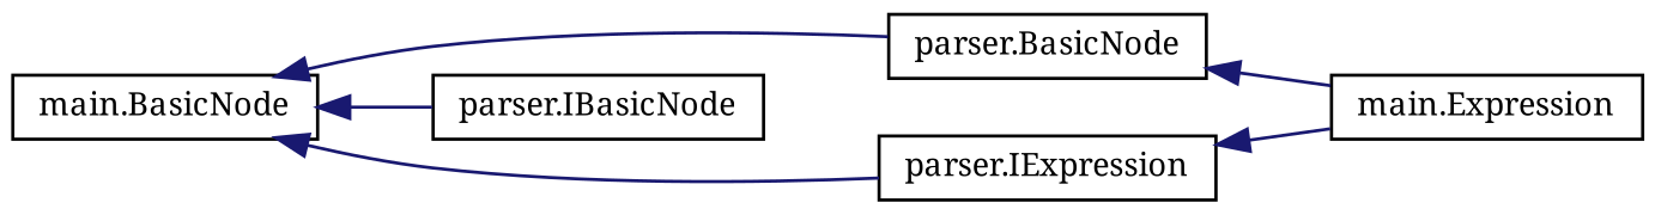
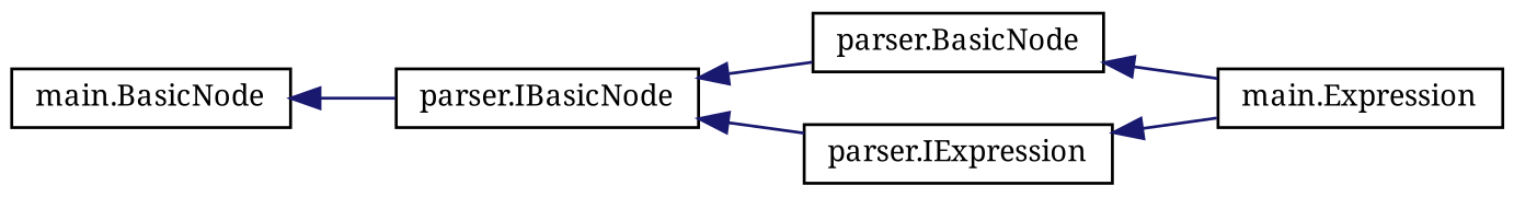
  digraph {
    fontname="Noto Serif"
    rankdir=LR
    node [color=black fillcolor=white fontname="Noto Serif" fontsize=10 shape=record style=filled]
    edge [color=midnightblue dir=back fontname="Noto Serif" fontsize=10 labelfontname=Helvetica labelfontsize=10 style=solid]
    n1 [height=0.2 label="main.Expression" width=0.4]
    n2 [height=0.2 label="parser.BasicNode" width=0.4]
    n3 [height=0.2 label="parser.IBasicNode" width=0.4]
    n4 [height=0.2 label="parser.IExpression" width=0.4]
    n5 [height=0.2 label="main.BasicNode" width=0.4]
    n2 -> n1
-   n5 -> n2
-   n5 -> n4
+   n3 -> n2
+   n3 -> n4
    n4 -> n1
    n5 -> n3
  }
